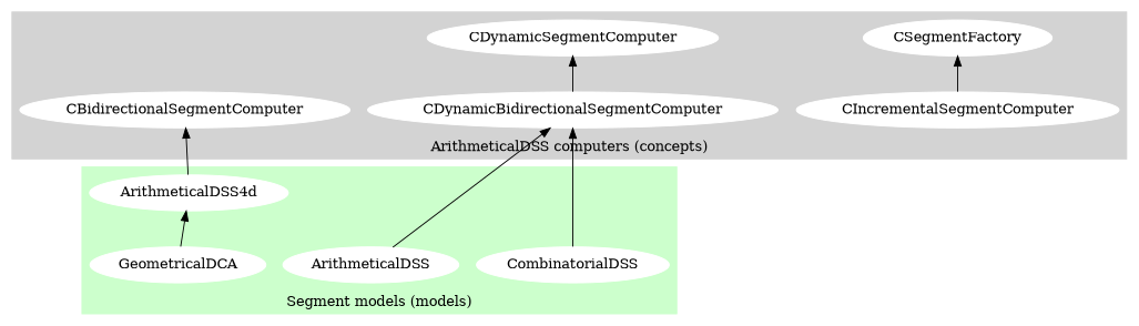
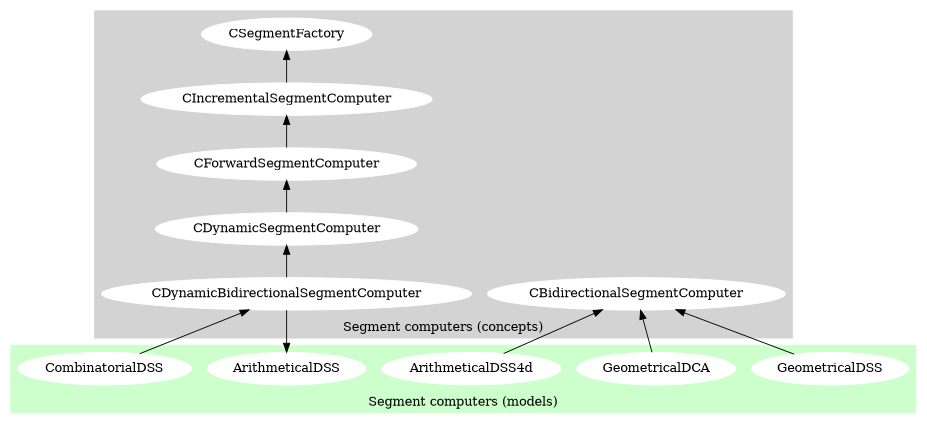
  digraph {
    rankdir=BT
    node [color=white style=filled]
    CSegmentFactory
    CIncrementalSegmentComputer
+   CForwardSegmentComputer
    CBidirectionalSegmentComputer
    CDynamicSegmentComputer
    CDynamicBidirectionalSegmentComputer
+   GeometricalDSS
    GeometricalDCA
    n9 [label=ArithmeticalDSS4d]
    ArithmeticalDSS
    CombinatorialDSS
    subgraph cluster_1 {
      color=lightgrey
-     label="ArithmeticalDSS computers (concepts)"
+     label="Segment computers (concepts)"
      style=filled
      CSegmentFactory
      CIncrementalSegmentComputer
+     CForwardSegmentComputer
      CBidirectionalSegmentComputer
      CDynamicSegmentComputer
      CDynamicBidirectionalSegmentComputer
    }
    subgraph cluster_2 {
      color="#ccffcc"
-     label="Segment models (models)"
+     label="Segment computers (models)"
      style=filled
+     GeometricalDSS
      GeometricalDCA
      n9
      ArithmeticalDSS
      CombinatorialDSS
    }
    CIncrementalSegmentComputer -> CSegmentFactory
+   CForwardSegmentComputer -> CIncrementalSegmentComputer
+   CDynamicSegmentComputer -> CForwardSegmentComputer
    CDynamicBidirectionalSegmentComputer -> CDynamicSegmentComputer
-   GeometricalDCA -> n9
+   GeometricalDSS -> CBidirectionalSegmentComputer
+   GeometricalDCA -> CBidirectionalSegmentComputer
    n9 -> CBidirectionalSegmentComputer
-   ArithmeticalDSS -> CDynamicBidirectionalSegmentComputer
+   CDynamicBidirectionalSegmentComputer -> ArithmeticalDSS
    CombinatorialDSS -> CDynamicBidirectionalSegmentComputer
  }
